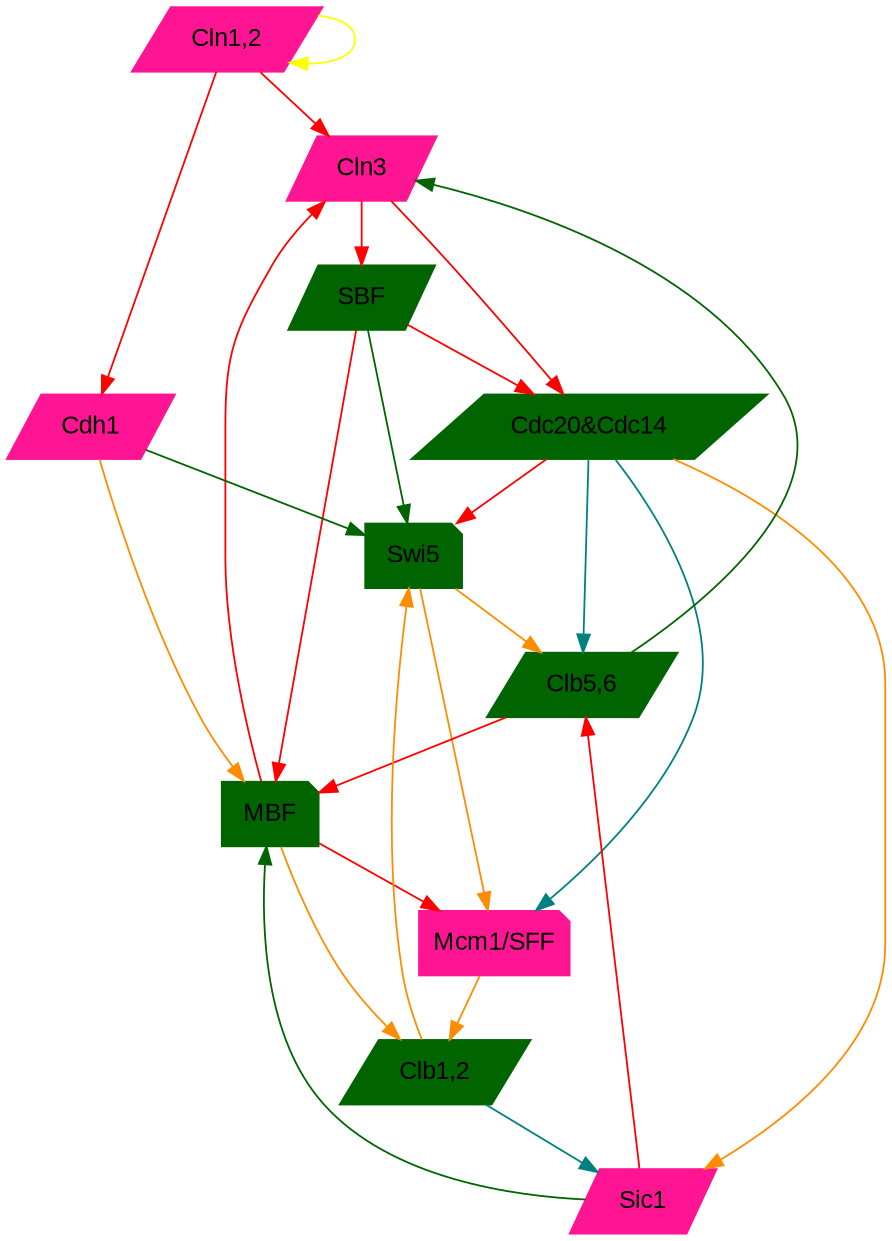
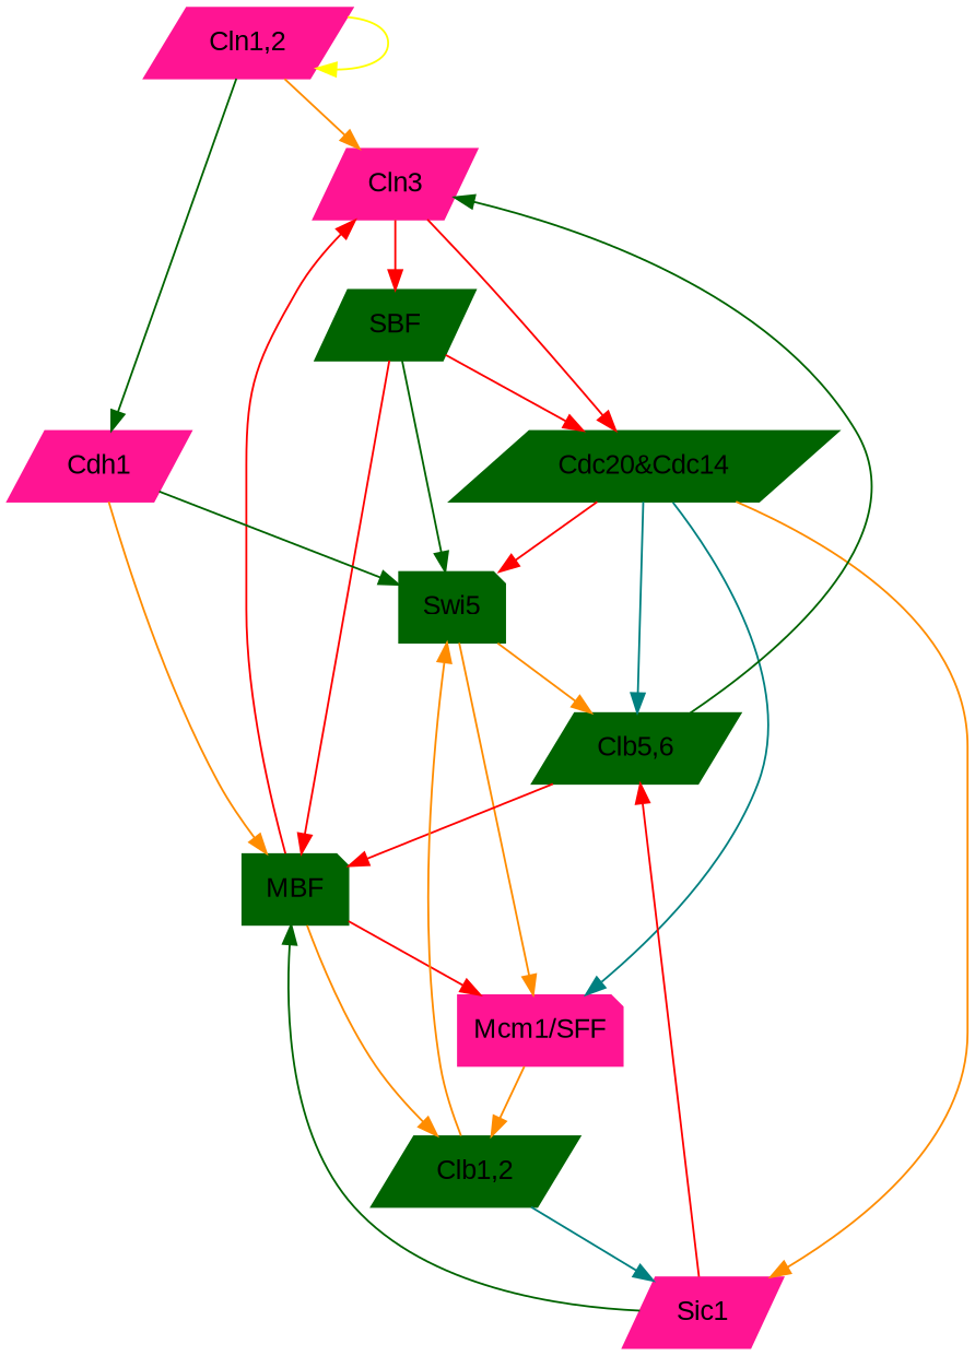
  digraph {
    fontname="Liberation Sans"
    node [color=darkgreen fontname="Liberation Sans" shape=parallelogram style=filled]
    edge [color=red fontname="Liberation Sans"]
    Cln3 [color=deeppink]
    SBF
    "Cdc20&Cdc14"
    MBF [shape=note]
    Swi5 [shape=note]
    "Clb5,6"
    "Mcm1/SFF" [color=deeppink shape=note]
    Sic1 [color=deeppink]
    "Clb1,2"
    "Cln1,2" [color=deeppink]
    Cdh1 [color=deeppink]
    Cln3 -> SBF
    Cln3 -> "Cdc20&Cdc14"
    SBF -> "Cdc20&Cdc14"
    SBF -> MBF
    SBF -> Swi5 [color=darkgreen]
    "Cdc20&Cdc14" -> Swi5
    "Cdc20&Cdc14" -> "Clb5,6" [color=teal]
    "Cdc20&Cdc14" -> "Mcm1/SFF" [color=teal]
    "Cdc20&Cdc14" -> Sic1 [color=darkorange]
    MBF -> Cln3
    MBF -> "Mcm1/SFF"
    MBF -> "Clb1,2" [color=darkorange]
    Swi5 -> "Clb5,6" [color=darkorange]
    Swi5 -> "Mcm1/SFF" [color=darkorange]
    "Clb5,6" -> Cln3 [color=darkgreen]
    "Clb5,6" -> MBF
    "Mcm1/SFF" -> "Clb1,2" [color=darkorange]
    Sic1 -> MBF [color=darkgreen]
    Sic1 -> "Clb5,6"
    "Clb1,2" -> Swi5 [color=darkorange]
    "Clb1,2" -> Sic1 [color=teal]
-   "Cln1,2" -> Cln3
+   "Cln1,2" -> Cln3 [color=darkorange]
    "Cln1,2" -> "Cln1,2" [color=yellow]
-   "Cln1,2" -> Cdh1
+   "Cln1,2" -> Cdh1 [color=darkgreen]
    Cdh1 -> MBF [color=darkorange]
    Cdh1 -> Swi5 [color=darkgreen]
  }
